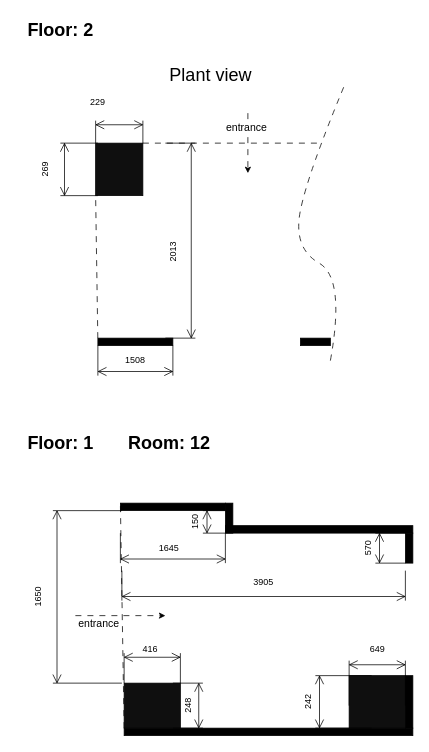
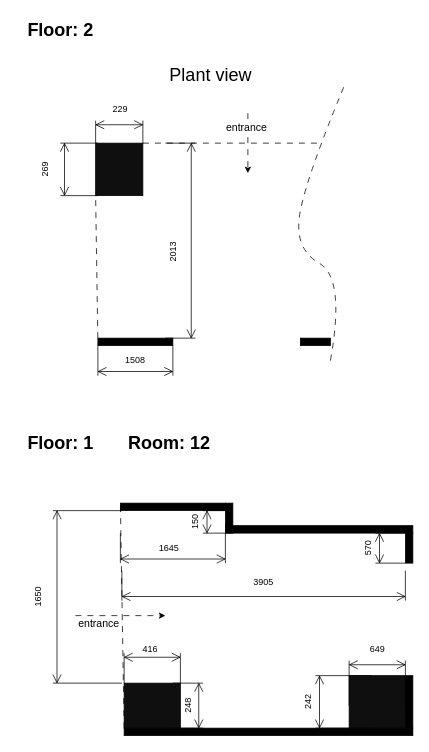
  <mxCell id="0" />
  <mxCell id="1" parent="0" />
  <mxCell id="2" value="Floor: 2" style="text;strokeColor=none;fillColor=none;html=1;fontSize=24;fontStyle=1;verticalAlign=middle;align=center;" parent="1" vertex="1"><mxGeometry x="30" y="20" width="100" height="40" as="geometry" /></mxCell>
  <mxCell id="3" value="" style="verticalLabelPosition=bottom;html=1;verticalAlign=top;align=center;shape=mxgraph.floorplan.wall;fillColor=strokeColor;" parent="1" vertex="1"><mxGeometry x="400" y="450" width="40" height="10" as="geometry" /></mxCell>
  <mxCell id="4" value="" style="verticalLabelPosition=bottom;html=1;verticalAlign=top;align=center;shape=mxgraph.floorplan.wall;fillColor=strokeColor;" parent="1" vertex="1"><mxGeometry x="130" y="450" width="100" height="10" as="geometry" /></mxCell>
  <mxCell id="5" value="" style="rounded=0;whiteSpace=wrap;html=1;fillColor=#0F0F0F;" parent="1" vertex="1"><mxGeometry x="127" y="190" width="63" height="70" as="geometry" /></mxCell>
  <mxCell id="6" value="Plant view" style="text;strokeColor=none;fillColor=none;html=1;fontSize=24;fontStyle=0;verticalAlign=middle;align=center;" parent="1" vertex="1"><mxGeometry x="230" y="80" width="100" height="40" as="geometry" /></mxCell>
  <mxCell id="7" value="" style="endArrow=classic;html=1;rounded=0;dashed=1;dashPattern=8 8;" parent="1" edge="1"><mxGeometry width="50" height="50" relative="1" as="geometry"><mxPoint x="330" y="150" as="sourcePoint" /><mxPoint x="330" y="230" as="targetPoint" /></mxGeometry></mxCell>
  <mxCell id="8" value="entrance" style="edgeLabel;html=1;align=center;verticalAlign=middle;resizable=0;points=[];fontSize=14;" parent="7" vertex="1" connectable="0"><mxGeometry x="-0.544" y="-3" relative="1" as="geometry"><mxPoint as="offset" /></mxGeometry></mxCell>
  <mxCell id="9" value="" style="shape=dimension;direction=west;whiteSpace=wrap;html=1;align=center;points=[];verticalAlign=top;spacingTop=-8;labelBackgroundColor=#ffffff;fillColor=#0F0F0F;" parent="1" vertex="1"><mxGeometry x="127" y="160" width="63" height="30" as="geometry" /></mxCell>
  <mxCell id="10" value="" style="endArrow=none;dashed=1;html=1;rounded=0;dashPattern=8 8;exitX=1;exitY=0;exitDx=0;exitDy=0;" parent="1" source="5" edge="1"><mxGeometry width="50" height="50" relative="1" as="geometry"><mxPoint x="460" y="310" as="sourcePoint" /><mxPoint x="430" y="190" as="targetPoint" /></mxGeometry></mxCell>
  <mxCell id="11" value="" style="endArrow=none;dashed=1;html=1;rounded=0;dashPattern=8 8;entryX=0;entryY=1;entryDx=0;entryDy=0;exitX=1;exitY=0.056;exitDx=0;exitDy=0;exitPerimeter=0;" parent="1" target="5" edge="1"><mxGeometry width="50" height="50" relative="1" as="geometry"><mxPoint x="129.92" y="450" as="sourcePoint" /><mxPoint x="320" y="260" as="targetPoint" /></mxGeometry></mxCell>
  <mxCell id="12" value="" style="curved=1;endArrow=none;html=1;rounded=0;dashed=1;dashPattern=8 8;strokeColor=default;endFill=0;" parent="1" edge="1"><mxGeometry width="50" height="50" relative="1" as="geometry"><mxPoint x="440" y="480" as="sourcePoint" /><mxPoint x="460" y="110" as="targetPoint" /><Array as="points"><mxPoint x="460" y="370" /><mxPoint x="390" y="330" /><mxPoint x="410" y="230" /></Array></mxGeometry></mxCell>
  <mxCell id="13" value="Floor: 1" style="text;strokeColor=none;fillColor=none;html=1;fontSize=24;fontStyle=1;verticalAlign=middle;align=center;" parent="1" vertex="1"><mxGeometry x="30" y="570" width="100" height="40" as="geometry" /></mxCell>
  <mxCell id="14" value="Room: 12" style="text;strokeColor=none;fillColor=none;html=1;fontSize=24;fontStyle=1;verticalAlign=middle;align=center;" parent="1" vertex="1"><mxGeometry x="150" y="570" width="150" height="40" as="geometry" /></mxCell>
  <mxCell id="15" value="" style="shape=dimension;whiteSpace=wrap;html=1;align=center;points=[];verticalAlign=bottom;spacingBottom=-5;labelBackgroundColor=#ffffff;fontSize=14;fillColor=#0F0F0F;" parent="1" vertex="1"><mxGeometry x="130" y="460" width="100" height="40" as="geometry" /></mxCell>
  <mxCell id="16" value="" style="shape=dimension;direction=north;whiteSpace=wrap;html=1;align=right;points=[];verticalAlign=middle;labelBackgroundColor=#ffffff;fontSize=14;fillColor=#0F0F0F;" parent="1" vertex="1"><mxGeometry x="220" y="190" width="40" height="260" as="geometry" /></mxCell>
  <mxCell id="17" value="" style="shape=dimension;direction=south;whiteSpace=wrap;html=1;align=left;points=[];verticalAlign=middle;labelBackgroundColor=#ffffff;fillColor=#0F0F0F;" parent="1" vertex="1"><mxGeometry x="80" y="190" width="50" height="70" as="geometry" /></mxCell>
  <mxCell id="18" value="" style="verticalLabelPosition=bottom;html=1;verticalAlign=top;align=center;shape=mxgraph.floorplan.wall;fillColor=strokeColor;" parent="1" vertex="1"><mxGeometry x="165" y="970" width="385" height="10" as="geometry" /></mxCell>
  <mxCell id="19" value="" style="endArrow=classic;html=1;rounded=0;dashed=1;dashPattern=8 8;" parent="1" edge="1"><mxGeometry width="50" height="50" relative="1" as="geometry"><mxPoint x="100" y="820" as="sourcePoint" /><mxPoint x="220" y="820" as="targetPoint" /></mxGeometry></mxCell>
  <mxCell id="20" value="entrance" style="edgeLabel;html=1;align=center;verticalAlign=middle;resizable=0;points=[];fontSize=14;" parent="19" vertex="1" connectable="0"><mxGeometry x="-0.544" y="-3" relative="1" as="geometry"><mxPoint x="3" y="7" as="offset" /></mxGeometry></mxCell>
  <mxCell id="21" value="" style="verticalLabelPosition=bottom;html=1;verticalAlign=top;align=center;shape=mxgraph.floorplan.wall;fillColor=strokeColor;direction=south;fontSize=14;" parent="1" vertex="1"><mxGeometry x="540" y="900" width="10" height="70" as="geometry" /></mxCell>
  <mxCell id="22" value="" style="verticalLabelPosition=bottom;html=1;verticalAlign=top;align=center;shape=mxgraph.floorplan.wall;fillColor=strokeColor;direction=south;fontSize=14;" parent="1" vertex="1"><mxGeometry x="540" y="710" width="10" height="40" as="geometry" /></mxCell>
  <mxCell id="23" value="" style="endArrow=none;dashed=1;html=1;rounded=0;dashPattern=8 8;strokeColor=default;fontSize=14;exitX=0;exitY=0;exitDx=0;exitDy=0;exitPerimeter=0;" parent="1" source="18" edge="1"><mxGeometry width="50" height="50" relative="1" as="geometry"><mxPoint x="185" y="860" as="sourcePoint" /><mxPoint x="160" y="670" as="targetPoint" /></mxGeometry></mxCell>
  <mxCell id="24" value="" style="rounded=0;whiteSpace=wrap;html=1;fillColor=#0F0F0F;" parent="1" vertex="1"><mxGeometry x="465" y="900" width="75" height="70" as="geometry" /></mxCell>
  <mxCell id="25" value="" style="rounded=0;whiteSpace=wrap;html=1;fillColor=#0F0F0F;" parent="1" vertex="1"><mxGeometry x="165" y="910" width="75" height="60" as="geometry" /></mxCell>
  <mxCell id="26" value="" style="shape=dimension;direction=west;whiteSpace=wrap;html=1;align=center;points=[];verticalAlign=top;spacingTop=-8;labelBackgroundColor=#ffffff;fontSize=14;fillColor=#0F0F0F;" parent="1" vertex="1"><mxGeometry x="165" y="870" width="75" height="40" as="geometry" /></mxCell>
  <mxCell id="27" value="" style="shape=dimension;direction=west;whiteSpace=wrap;html=1;align=center;points=[];verticalAlign=top;spacingTop=-8;labelBackgroundColor=#ffffff;fontSize=14;fillColor=#0F0F0F;" parent="1" vertex="1"><mxGeometry x="465" y="880" width="75" height="60" as="geometry" /></mxCell>
  <mxCell id="28" value="" style="shape=dimension;direction=north;whiteSpace=wrap;html=1;align=right;points=[];verticalAlign=middle;labelBackgroundColor=#ffffff;fontSize=14;fillColor=#0F0F0F;" parent="1" vertex="1"><mxGeometry x="230" y="910" width="40" height="60" as="geometry" /></mxCell>
  <mxCell id="29" value="" style="shape=dimension;direction=south;whiteSpace=wrap;html=1;align=left;points=[];verticalAlign=middle;labelBackgroundColor=#ffffff;fontSize=14;fillColor=#0F0F0F;" parent="1" vertex="1"><mxGeometry x="420" y="900" width="75" height="70" as="geometry" /></mxCell>
- <mxCell id="30" value="229" style="text;html=1;strokeColor=none;fillColor=none;align=center;verticalAlign=middle;whiteSpace=wrap;rounded=0;" vertex="1" parent="1"><mxGeometry x="100" y="120" width="60" height="30" as="geometry" /></mxCell>
+ <mxCell id="30" value="229" style="text;html=1;strokeColor=none;fillColor=none;align=center;verticalAlign=middle;whiteSpace=wrap;rounded=0;" vertex="1" parent="1"><mxGeometry x="130" y="130" width="60" height="30" as="geometry" /></mxCell>
  <mxCell id="31" value="269" style="text;html=1;strokeColor=none;fillColor=none;align=center;verticalAlign=middle;whiteSpace=wrap;rounded=0;rotation=270;" vertex="1" parent="1"><mxGeometry x="30" y="210" width="60" height="30" as="geometry" /></mxCell>
  <mxCell id="32" value="2013" style="text;html=1;strokeColor=none;fillColor=none;align=center;verticalAlign=middle;whiteSpace=wrap;rounded=0;rotation=270;" vertex="1" parent="1"><mxGeometry x="200" y="320" width="60" height="30" as="geometry" /></mxCell>
  <mxCell id="33" value="1508" style="text;html=1;strokeColor=none;fillColor=none;align=center;verticalAlign=middle;whiteSpace=wrap;rounded=0;" vertex="1" parent="1"><mxGeometry x="150" y="465" width="60" height="30" as="geometry" /></mxCell>
  <mxCell id="34" value="" style="verticalLabelPosition=bottom;html=1;verticalAlign=top;align=center;shape=mxgraph.floorplan.wall;fillColor=strokeColor;" vertex="1" parent="1"><mxGeometry x="160" y="670" width="140" height="10" as="geometry" /></mxCell>
  <mxCell id="35" value="" style="verticalLabelPosition=bottom;html=1;verticalAlign=top;align=center;shape=mxgraph.floorplan.wall;fillColor=strokeColor;" vertex="1" parent="1"><mxGeometry x="300" y="700" width="250" height="10" as="geometry" /></mxCell>
  <mxCell id="36" value="" style="verticalLabelPosition=bottom;html=1;verticalAlign=top;align=center;shape=mxgraph.floorplan.wall;fillColor=strokeColor;direction=south;fontSize=14;" vertex="1" parent="1"><mxGeometry x="300" y="670" width="10" height="40" as="geometry" /></mxCell>
  <mxCell id="37" value="" style="shape=dimension;whiteSpace=wrap;html=1;align=center;points=[];verticalAlign=bottom;spacingBottom=-5;labelBackgroundColor=#ffffff" vertex="1" parent="1"><mxGeometry x="162" y="760" width="378" height="40" as="geometry" /></mxCell>
  <mxCell id="38" value="3905" style="text;html=1;strokeColor=none;fillColor=none;align=center;verticalAlign=middle;whiteSpace=wrap;rounded=0;" vertex="1" parent="1"><mxGeometry x="321" y="760" width="60" height="30" as="geometry" /></mxCell>
  <mxCell id="39" value="416" style="text;html=1;strokeColor=none;fillColor=none;align=center;verticalAlign=middle;whiteSpace=wrap;rounded=0;" vertex="1" parent="1"><mxGeometry x="170" y="850" width="60" height="30" as="geometry" /></mxCell>
  <mxCell id="40" value="649" style="text;html=1;strokeColor=none;fillColor=none;align=center;verticalAlign=middle;whiteSpace=wrap;rounded=0;" vertex="1" parent="1"><mxGeometry x="472.5" y="850" width="60" height="30" as="geometry" /></mxCell>
  <mxCell id="41" value="1645" style="text;html=1;strokeColor=none;fillColor=none;align=center;verticalAlign=middle;whiteSpace=wrap;rounded=0;" vertex="1" parent="1"><mxGeometry x="195" y="715" width="60" height="30" as="geometry" /></mxCell>
  <mxCell id="42" value="" style="shape=dimension;whiteSpace=wrap;html=1;align=center;points=[];verticalAlign=bottom;spacingBottom=-5;labelBackgroundColor=#ffffff" vertex="1" parent="1"><mxGeometry x="160" y="710" width="140" height="40" as="geometry" /></mxCell>
  <mxCell id="43" value="" style="shape=dimension;direction=south;whiteSpace=wrap;html=1;align=left;points=[];verticalAlign=middle;labelBackgroundColor=#ffffff" vertex="1" parent="1"><mxGeometry x="500" y="710" width="40" height="40" as="geometry" /></mxCell>
  <mxCell id="44" value="570" style="text;html=1;strokeColor=none;fillColor=none;align=center;verticalAlign=middle;whiteSpace=wrap;rounded=0;rotation=270;" vertex="1" parent="1"><mxGeometry x="460" y="715" width="60" height="30" as="geometry" /></mxCell>
  <mxCell id="45" value="" style="shape=dimension;direction=south;whiteSpace=wrap;html=1;align=left;points=[];verticalAlign=middle;labelBackgroundColor=#ffffff" vertex="1" parent="1"><mxGeometry x="70" y="680" width="92" height="230" as="geometry" /></mxCell>
  <mxCell id="46" value="" style="shape=dimension;direction=south;whiteSpace=wrap;html=1;align=left;points=[];verticalAlign=middle;labelBackgroundColor=#ffffff" vertex="1" parent="1"><mxGeometry x="270" y="680" width="30" height="30" as="geometry" /></mxCell>
  <mxCell id="47" value="150" style="text;html=1;strokeColor=none;fillColor=none;align=center;verticalAlign=middle;whiteSpace=wrap;rounded=0;rotation=270;" vertex="1" parent="1"><mxGeometry x="230" y="680" width="60" height="30" as="geometry" /></mxCell>
  <mxCell id="48" value="248" style="text;html=1;strokeColor=none;fillColor=none;align=center;verticalAlign=middle;whiteSpace=wrap;rounded=0;rotation=270;" vertex="1" parent="1"><mxGeometry x="220" y="925" width="60" height="30" as="geometry" /></mxCell>
  <mxCell id="49" value="242" style="text;html=1;strokeColor=none;fillColor=none;align=center;verticalAlign=middle;whiteSpace=wrap;rounded=0;rotation=270;" vertex="1" parent="1"><mxGeometry x="381" y="920" width="60" height="30" as="geometry" /></mxCell>
  <mxCell id="50" value="1650" style="text;html=1;strokeColor=none;fillColor=none;align=center;verticalAlign=middle;whiteSpace=wrap;rounded=0;rotation=270;" vertex="1" parent="1"><mxGeometry x="20" y="780" width="60" height="30" as="geometry" /></mxCell>
